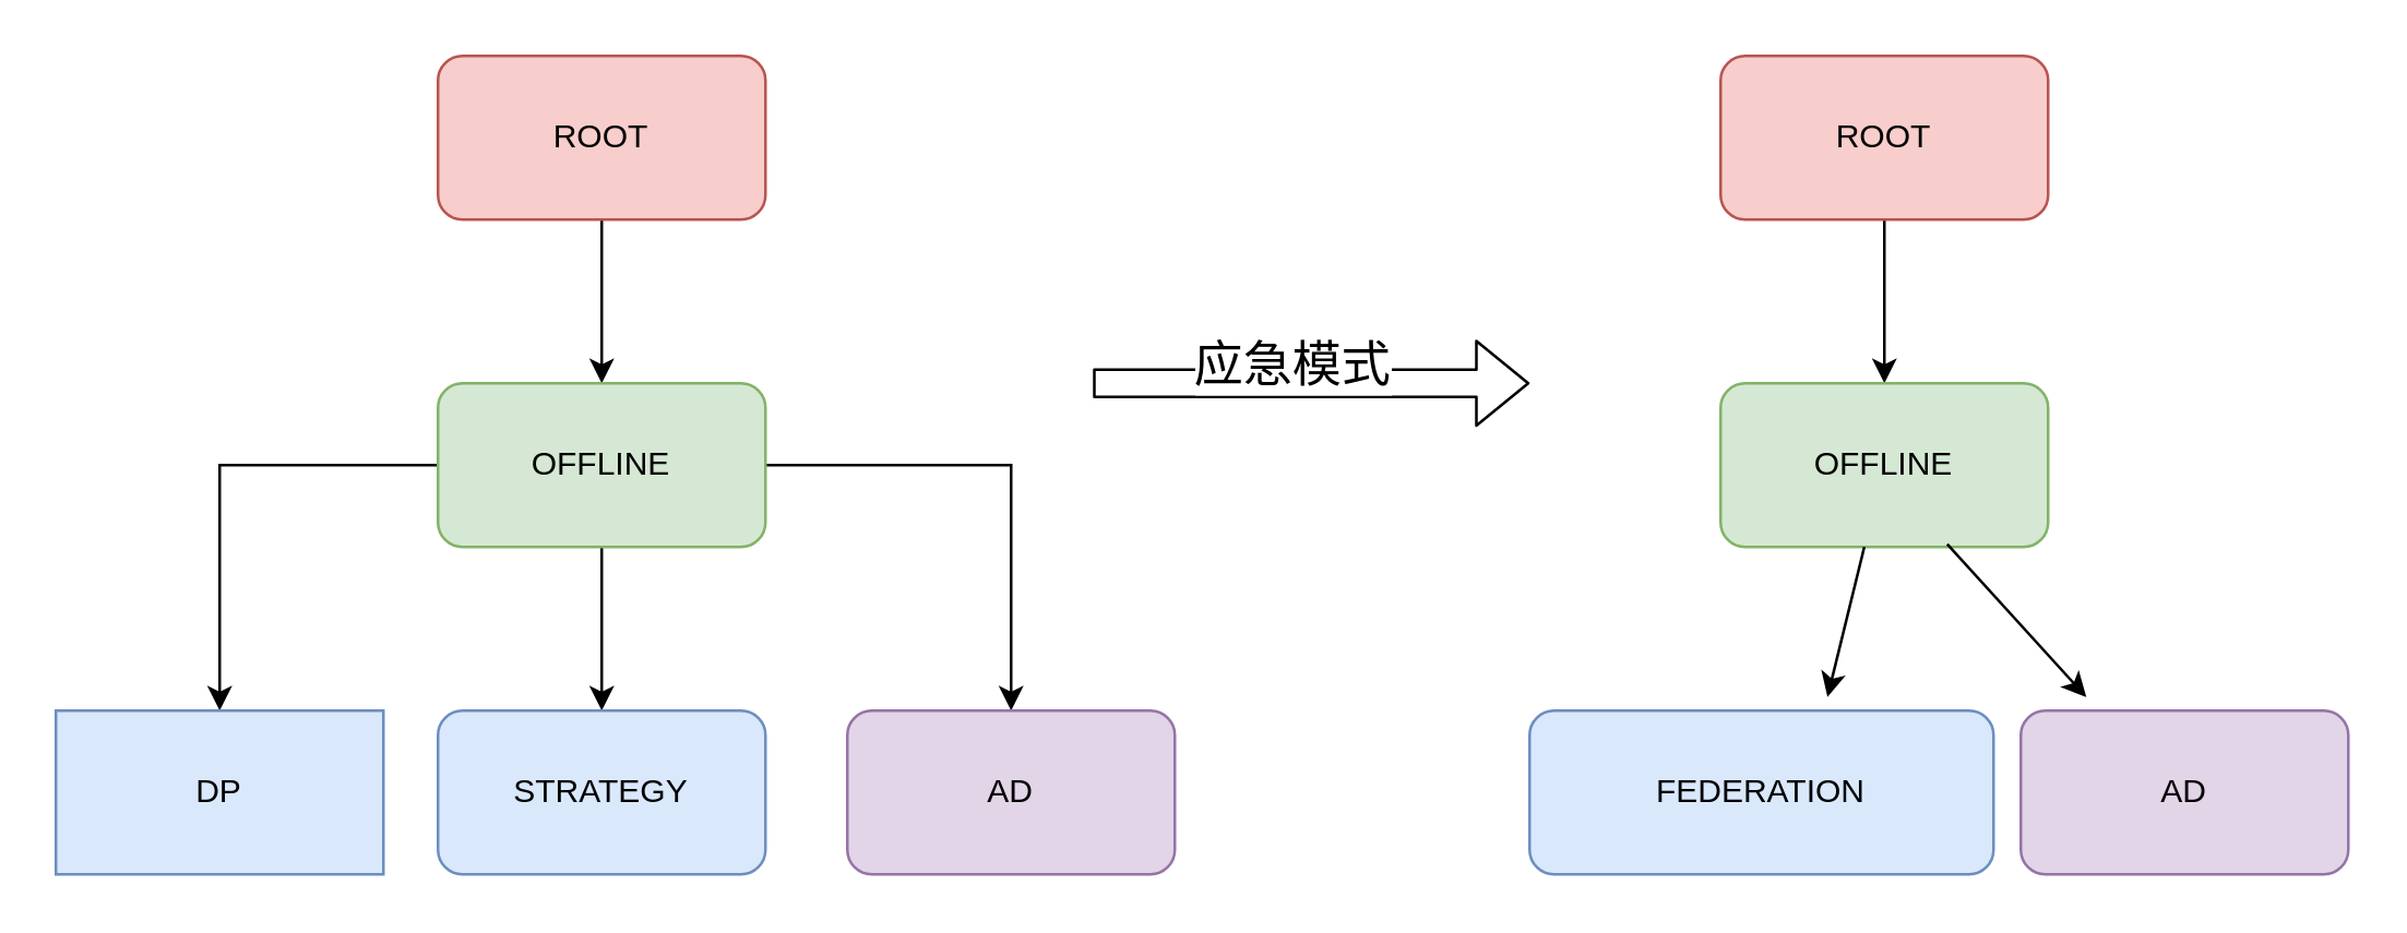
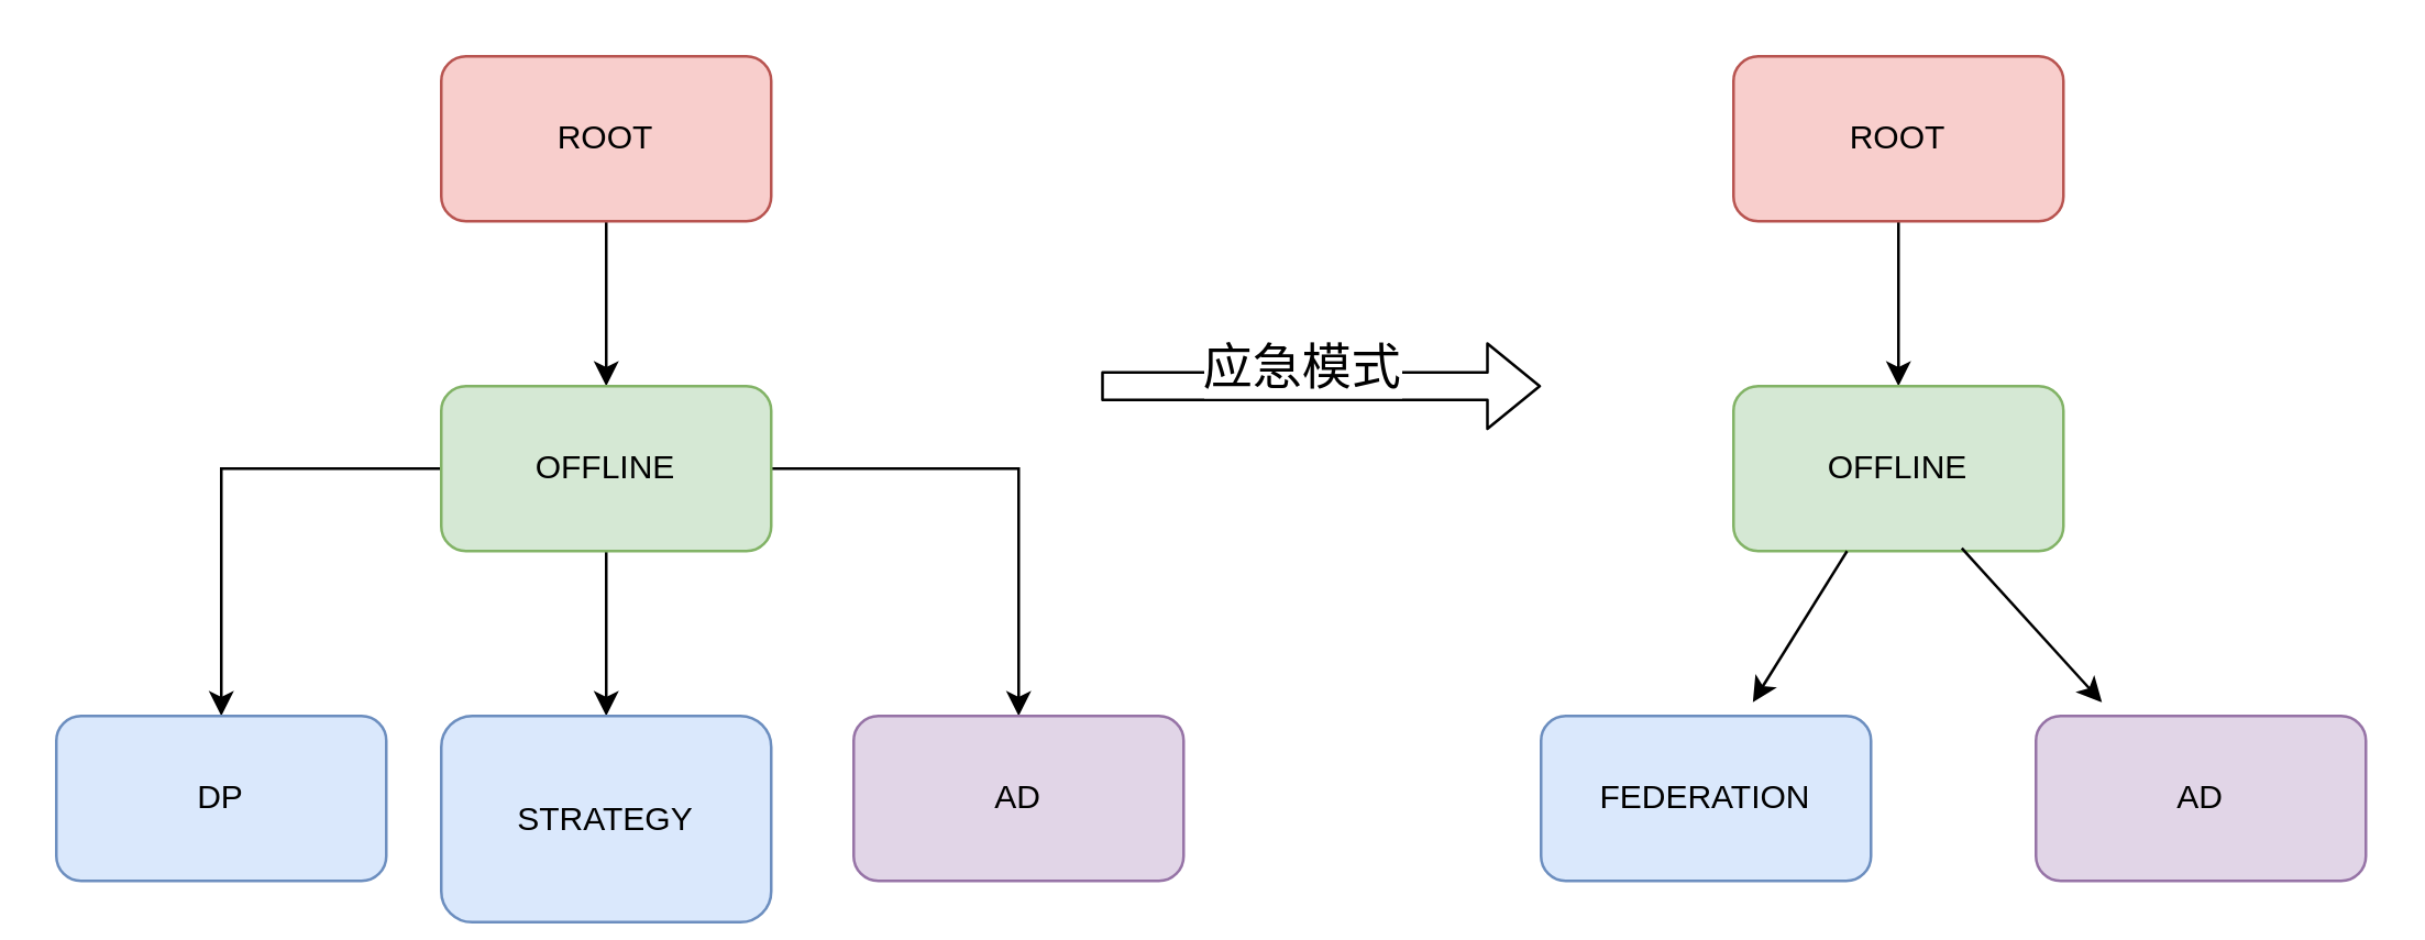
  <mxCell id="0" />
  <mxCell id="1" parent="0" />
  <mxCell id="2" value="" style="edgeStyle=orthogonalEdgeStyle;rounded=0;orthogonalLoop=1;jettySize=auto;html=1;" edge="1" parent="1" source="3" target="7"><mxGeometry relative="1" as="geometry" /></mxCell>
  <mxCell id="3" value="ROOT" style="rounded=1;whiteSpace=wrap;html=1;fillColor=#f8cecc;strokeColor=#b85450;" vertex="1" parent="1"><mxGeometry x="160" y="20" width="120" height="60" as="geometry" /></mxCell>
  <mxCell id="4" value="" style="edgeStyle=orthogonalEdgeStyle;rounded=0;orthogonalLoop=1;jettySize=auto;html=1;" edge="1" parent="1" source="7" target="10"><mxGeometry relative="1" as="geometry" /></mxCell>
  <mxCell id="5" style="edgeStyle=orthogonalEdgeStyle;rounded=0;orthogonalLoop=1;jettySize=auto;html=1;" edge="1" parent="1" source="7" target="8"><mxGeometry relative="1" as="geometry" /></mxCell>
  <mxCell id="6" value="" style="edgeStyle=orthogonalEdgeStyle;rounded=0;orthogonalLoop=1;jettySize=auto;html=1;" edge="1" parent="1" source="7" target="9"><mxGeometry relative="1" as="geometry"><mxPoint x="360" y="170" as="targetPoint" /></mxGeometry></mxCell>
  <mxCell id="7" value="OFFLINE" style="rounded=1;whiteSpace=wrap;html=1;fillColor=#d5e8d4;strokeColor=#82b366;" vertex="1" parent="1"><mxGeometry x="160" y="140" width="120" height="60" as="geometry" /></mxCell>
- <mxCell id="8" value="DP" style="whiteSpace=wrap;html=1;fillColor=#dae8fc;strokeColor=#6c8ebf;rounded=0;" vertex="1" parent="1"><mxGeometry x="20" y="260" width="120" height="60" as="geometry" /></mxCell>
+ <mxCell id="8" value="DP" style="rounded=1;whiteSpace=wrap;html=1;fillColor=#dae8fc;strokeColor=#6c8ebf;" vertex="1" parent="1"><mxGeometry x="20" y="260" width="120" height="60" as="geometry" /></mxCell>
  <mxCell id="9" value="AD" style="rounded=1;whiteSpace=wrap;html=1;fillColor=#e1d5e7;strokeColor=#9673a6;" vertex="1" parent="1"><mxGeometry x="310" y="260" width="120" height="60" as="geometry" /></mxCell>
- <mxCell id="10" value="STRATEGY" style="rounded=1;whiteSpace=wrap;html=1;fillColor=#dae8fc;strokeColor=#6c8ebf;" vertex="1" parent="1"><mxGeometry x="160" y="260" width="120" height="60" as="geometry" /></mxCell>
+ <mxCell id="10" value="STRATEGY" style="rounded=1;whiteSpace=wrap;html=1;fillColor=#dae8fc;strokeColor=#6c8ebf;" vertex="1" parent="1"><mxGeometry x="160" y="260" width="120" height="75" as="geometry" /></mxCell>
  <mxCell id="11" value="" style="edgeStyle=orthogonalEdgeStyle;rounded=0;orthogonalLoop=1;jettySize=auto;html=1;" edge="1" parent="1" source="12" target="13"><mxGeometry relative="1" as="geometry" /></mxCell>
  <mxCell id="12" value="ROOT" style="rounded=1;whiteSpace=wrap;html=1;fillColor=#f8cecc;strokeColor=#b85450;" vertex="1" parent="1"><mxGeometry x="630" y="20" width="120" height="60" as="geometry" /></mxCell>
  <mxCell id="13" value="OFFLINE" style="rounded=1;whiteSpace=wrap;html=1;fillColor=#d5e8d4;strokeColor=#82b366;" vertex="1" parent="1"><mxGeometry x="630" y="140" width="120" height="60" as="geometry" /></mxCell>
- <mxCell id="14" value="FEDERATION" style="rounded=1;whiteSpace=wrap;html=1;fillColor=#dae8fc;strokeColor=#6c8ebf;" vertex="1" parent="1"><mxGeometry x="560" y="260" width="170" height="60" as="geometry" /></mxCell>
+ <mxCell id="14" value="FEDERATION" style="rounded=1;whiteSpace=wrap;html=1;fillColor=#dae8fc;strokeColor=#6c8ebf;" vertex="1" parent="1"><mxGeometry x="560" y="260" width="120" height="60" as="geometry" /></mxCell>
  <mxCell id="15" value="AD" style="rounded=1;whiteSpace=wrap;html=1;fillColor=#e1d5e7;strokeColor=#9673a6;" vertex="1" parent="1"><mxGeometry x="740" y="260" width="120" height="60" as="geometry" /></mxCell>
  <mxCell id="16" value="" style="endArrow=classic;html=1;entryX=0.642;entryY=-0.083;entryDx=0;entryDy=0;entryPerimeter=0;" edge="1" parent="1" source="13" target="14"><mxGeometry width="50" height="50" relative="1" as="geometry"><mxPoint x="610" y="250" as="sourcePoint" /><mxPoint x="640" y="240" as="targetPoint" /><Array as="points" /></mxGeometry></mxCell>
  <mxCell id="17" value="" style="endArrow=classic;html=1;entryX=0.2;entryY=-0.083;entryDx=0;entryDy=0;entryPerimeter=0;exitX=0.692;exitY=0.983;exitDx=0;exitDy=0;exitPerimeter=0;" edge="1" parent="1" source="13" target="15"><mxGeometry width="50" height="50" relative="1" as="geometry"><mxPoint x="681.313" y="210" as="sourcePoint" /><mxPoint x="647.04" y="265.02" as="targetPoint" /><Array as="points" /></mxGeometry></mxCell>
  <mxCell id="18" value="" style="shape=flexArrow;endArrow=classic;html=1;" edge="1" parent="1"><mxGeometry width="50" height="50" relative="1" as="geometry"><mxPoint x="400" y="140" as="sourcePoint" /><mxPoint x="560" y="140" as="targetPoint" /></mxGeometry></mxCell>
  <mxCell id="19" value="&lt;font style=&quot;font-size: 18px&quot;&gt;应急模式&lt;/font&gt;" style="text;html=1;resizable=0;points=[];align=center;verticalAlign=middle;labelBackgroundColor=#ffffff;" vertex="1" connectable="0" parent="18"><mxGeometry x="-0.1" y="7" relative="1" as="geometry"><mxPoint as="offset" /></mxGeometry></mxCell>
